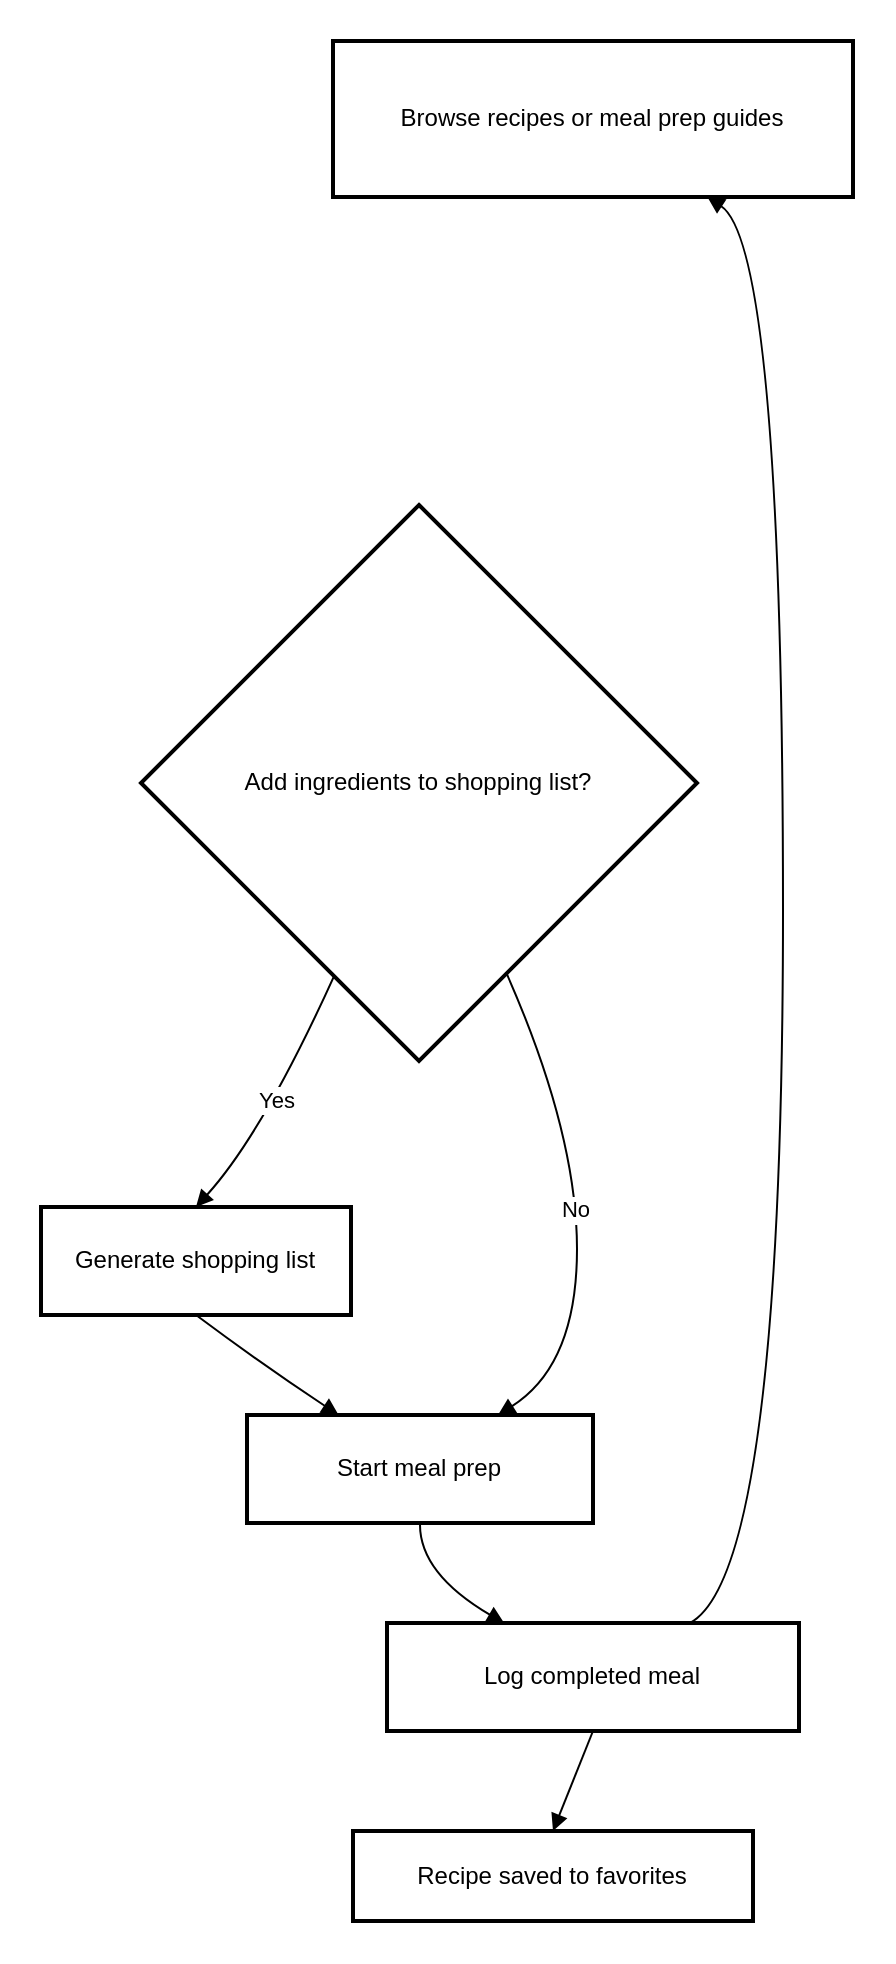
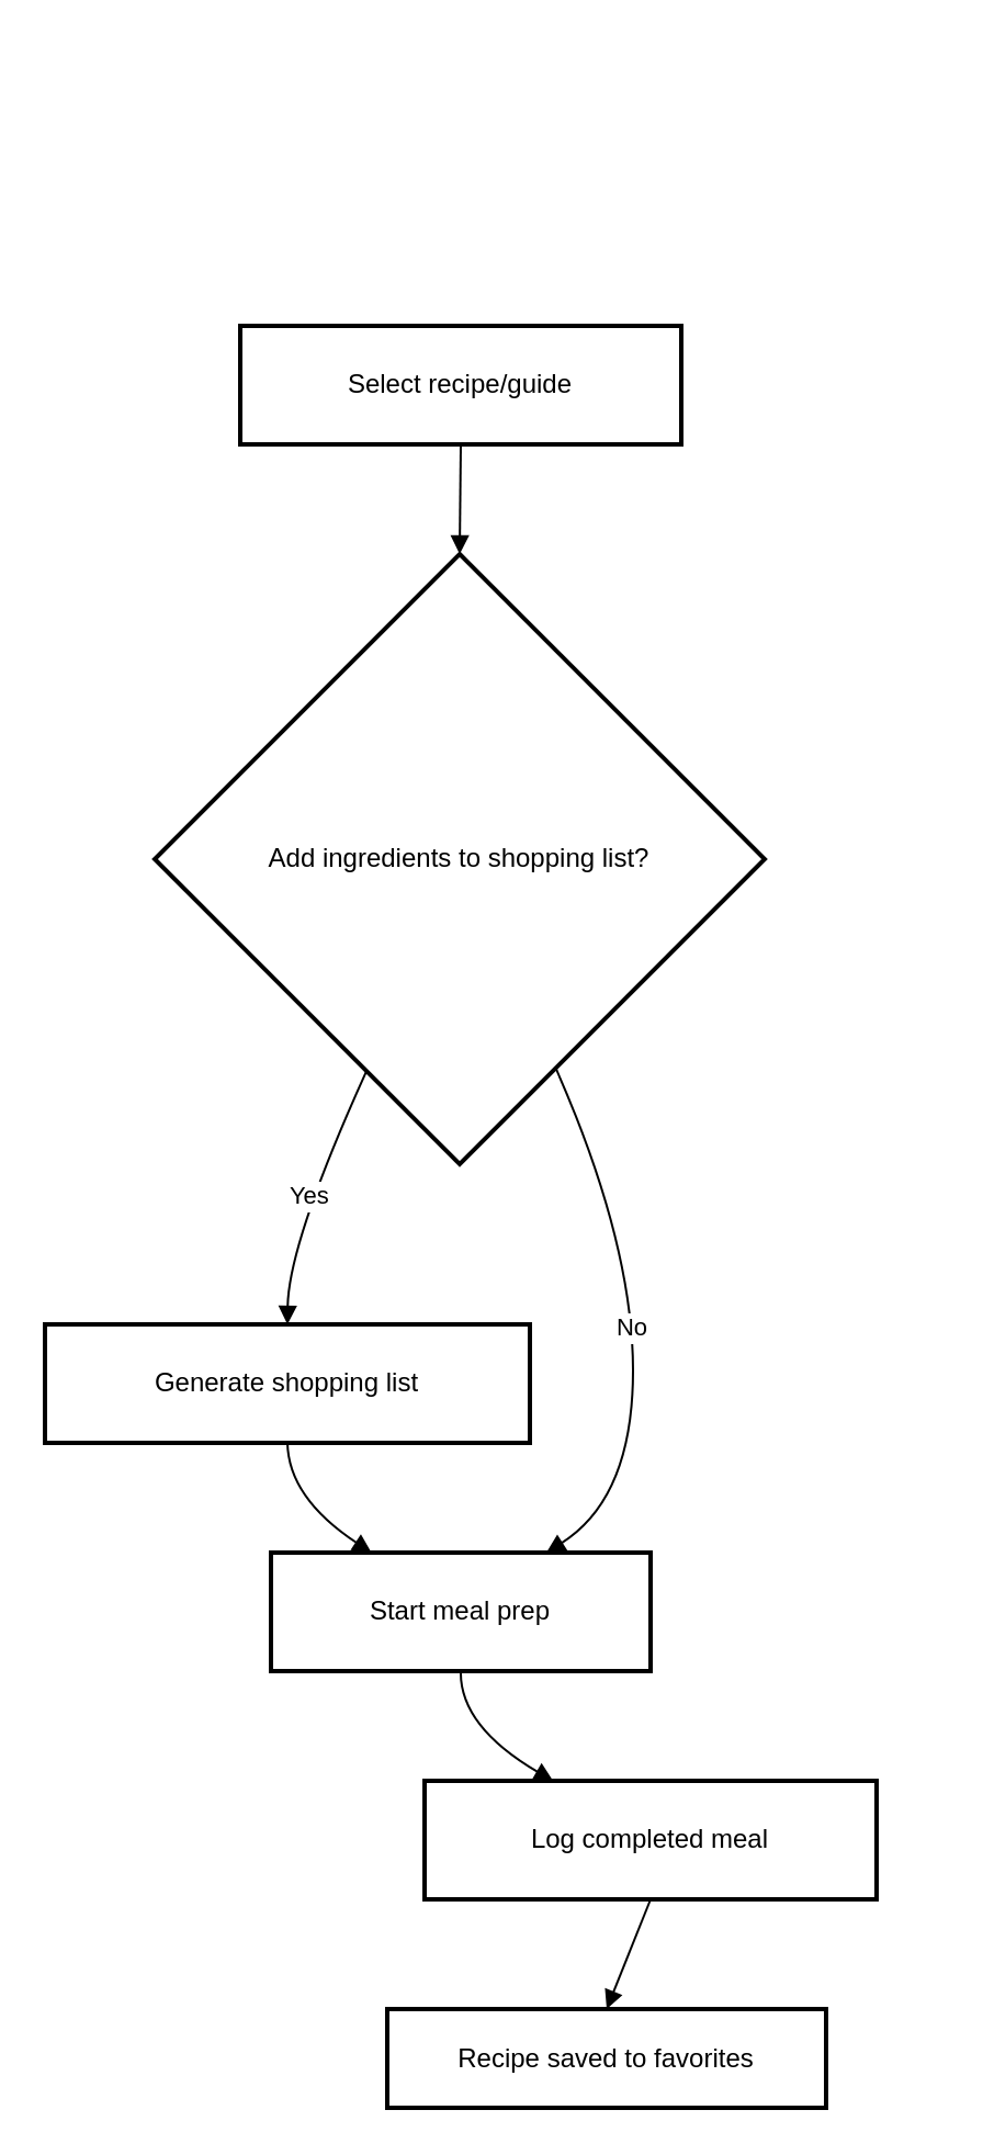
  <mxCell id="0" />
  <mxCell id="1" parent="0" />
- <mxCell id="2" value="Browse recipes or meal prep guides" style="whiteSpace=wrap;strokeWidth=2;" vertex="1" parent="1"><mxGeometry x="166" y="20" width="260" height="78" as="geometry" /></mxCell>
+ <mxCell id="3" value="Select recipe/guide" style="whiteSpace=wrap;strokeWidth=2;" vertex="1" parent="1"><mxGeometry x="109" y="148" width="201" height="54" as="geometry" /></mxCell>
  <mxCell id="4" value="Add ingredients to shopping list?" style="rhombus;strokeWidth=2;whiteSpace=wrap;" vertex="1" parent="1"><mxGeometry x="70" y="252" width="278" height="278" as="geometry" /></mxCell>
- <mxCell id="5" value="Generate shopping list" style="whiteSpace=wrap;strokeWidth=2;" vertex="1" parent="1"><mxGeometry x="20" y="603" width="155" height="54" as="geometry" /></mxCell>
+ <mxCell id="5" value="Generate shopping list" style="whiteSpace=wrap;strokeWidth=2;" vertex="1" parent="1"><mxGeometry x="20" y="603" width="221" height="54" as="geometry" /></mxCell>
  <mxCell id="6" value="Start meal prep" style="whiteSpace=wrap;strokeWidth=2;" vertex="1" parent="1"><mxGeometry x="123" y="707" width="173" height="54" as="geometry" /></mxCell>
  <mxCell id="7" value="Log completed meal" style="whiteSpace=wrap;strokeWidth=2;" vertex="1" parent="1"><mxGeometry x="193" y="811" width="206" height="54" as="geometry" /></mxCell>
  <mxCell id="8" value="Recipe saved to favorites" style="whiteSpace=wrap;strokeWidth=2;" vertex="1" parent="1"><mxGeometry x="176" y="915" width="200" height="45" as="geometry" /></mxCell>
+ <mxCell id="9" value="" style="curved=1;startArrow=none;endArrow=block;exitX=0.5;exitY=1;entryX=0.5;entryY=0;" edge="1" parent="1" source="3" target="4"><mxGeometry relative="1" as="geometry"><Array as="points" /></mxGeometry></mxCell>
  <mxCell id="10" value="Yes" style="curved=1;startArrow=none;endArrow=block;exitX=0.28;exitY=1;entryX=0.5;entryY=-0.01;" edge="1" parent="1" source="4" target="5"><mxGeometry relative="1" as="geometry"><Array as="points"><mxPoint x="131" y="566" /></Array></mxGeometry></mxCell>
  <mxCell id="11" value="" style="curved=1;startArrow=none;endArrow=block;exitX=0.5;exitY=0.99;entryX=0.26;entryY=-0.01;" edge="1" parent="1" source="5" target="6"><mxGeometry relative="1" as="geometry"><Array as="points"><mxPoint x="131" y="682" /></Array></mxGeometry></mxCell>
  <mxCell id="12" value="" style="curved=1;startArrow=none;endArrow=block;exitX=0.5;exitY=0.99;entryX=0.28;entryY=-0.01;" edge="1" parent="1" source="6" target="7"><mxGeometry relative="1" as="geometry"><Array as="points"><mxPoint x="209" y="786" /></Array></mxGeometry></mxCell>
  <mxCell id="13" value="" style="curved=1;startArrow=none;endArrow=block;exitX=0.5;exitY=0.99;entryX=0.5;entryY=-0.01;" edge="1" parent="1" source="7" target="8"><mxGeometry relative="1" as="geometry"><Array as="points" /></mxGeometry></mxCell>
  <mxCell id="14" value="No" style="curved=1;startArrow=none;endArrow=block;exitX=0.73;exitY=1;entryX=0.73;entryY=-0.01;" edge="1" parent="1" source="4" target="6"><mxGeometry relative="1" as="geometry"><Array as="points"><mxPoint x="288" y="566" /><mxPoint x="288" y="682" /></Array></mxGeometry></mxCell>
- <mxCell id="15" value="" style="curved=1;startArrow=none;endArrow=block;exitX=0.74;exitY=-0.01;entryX=0.72;entryY=1;" edge="1" parent="1" source="7" target="2"><mxGeometry relative="1" as="geometry"><Array as="points"><mxPoint x="391" y="786" /><mxPoint x="391" y="123" /></Array></mxGeometry></mxCell>
